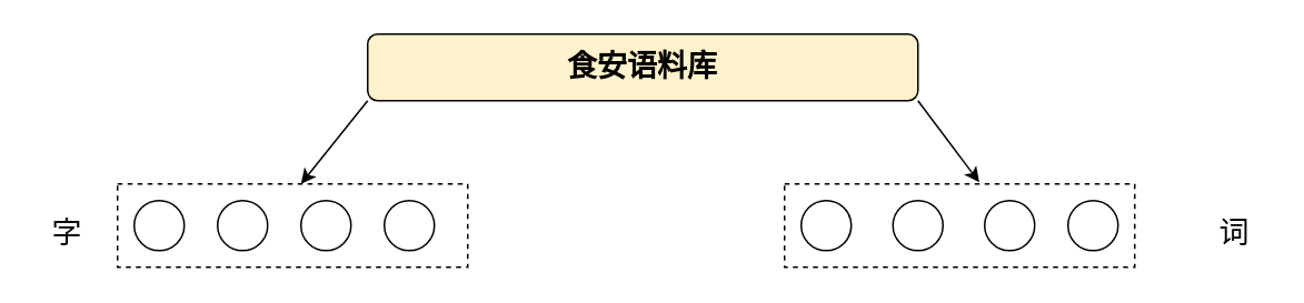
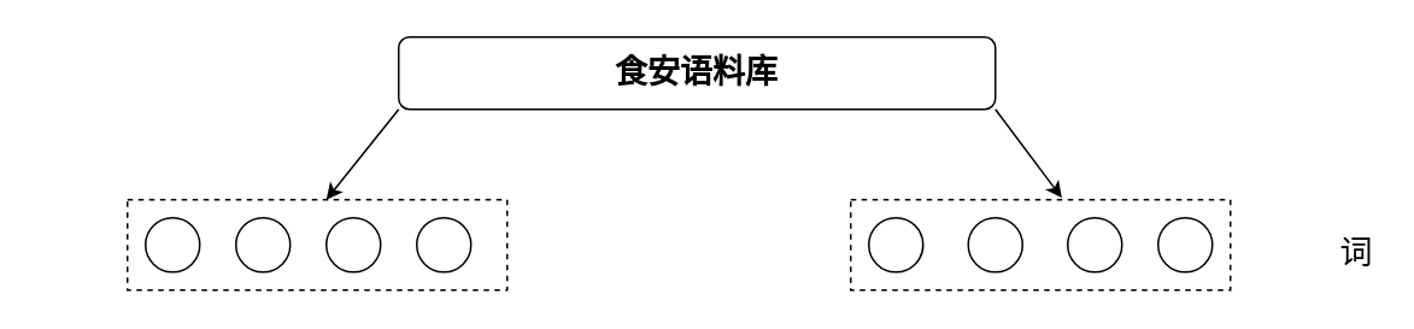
  <mxCell id="0" />
  <mxCell id="1" parent="0" />
- <mxCell id="2" value="&lt;b&gt;&lt;font style=&quot;font-size: 18px&quot;&gt;食安语料库&lt;/font&gt;&lt;/b&gt;" style="rounded=1;whiteSpace=wrap;html=1;fillColor=#fff2cc;" vertex="1" parent="1"><mxGeometry x="220" y="20" width="330" height="40" as="geometry" /></mxCell>
+ <mxCell id="2" value="&lt;b&gt;&lt;font style=&quot;font-size: 18px&quot;&gt;食安语料库&lt;/font&gt;&lt;/b&gt;" style="rounded=1;whiteSpace=wrap;html=1;" vertex="1" parent="1"><mxGeometry x="220" y="20" width="330" height="40" as="geometry" /></mxCell>
  <mxCell id="3" value="" style="ellipse;whiteSpace=wrap;html=1;aspect=fixed;" vertex="1" parent="1"><mxGeometry x="80" y="120" width="30" height="30" as="geometry" /></mxCell>
  <mxCell id="4" value="" style="ellipse;whiteSpace=wrap;html=1;aspect=fixed;" vertex="1" parent="1"><mxGeometry x="130" y="120" width="30" height="30" as="geometry" /></mxCell>
  <mxCell id="5" value="" style="ellipse;whiteSpace=wrap;html=1;aspect=fixed;" vertex="1" parent="1"><mxGeometry x="180" y="120" width="30" height="30" as="geometry" /></mxCell>
  <mxCell id="6" value="" style="ellipse;whiteSpace=wrap;html=1;aspect=fixed;" vertex="1" parent="1"><mxGeometry x="230" y="120" width="30" height="30" as="geometry" /></mxCell>
  <mxCell id="7" value="" style="rounded=0;whiteSpace=wrap;html=1;dashed=1;fillColor=none;gradientColor=none;" vertex="1" parent="1"><mxGeometry x="70" y="110" width="210" height="50" as="geometry" /></mxCell>
  <mxCell id="8" value="" style="endArrow=classic;html=1;" edge="1" parent="1"><mxGeometry width="50" height="50" relative="1" as="geometry"><mxPoint x="220" y="60" as="sourcePoint" /><mxPoint x="180" y="110" as="targetPoint" /></mxGeometry></mxCell>
- <mxCell id="9" value="&lt;font style=&quot;font-size: 18px&quot;&gt;字&lt;/font&gt;" style="text;html=1;strokeColor=none;fillColor=none;align=center;verticalAlign=middle;whiteSpace=wrap;rounded=0;dashed=1;" vertex="1" parent="1"><mxGeometry x="20" y="130" width="40" height="20" as="geometry" /></mxCell>
  <mxCell id="10" value="" style="ellipse;whiteSpace=wrap;html=1;aspect=fixed;" vertex="1" parent="1"><mxGeometry x="480" y="120" width="30" height="30" as="geometry" /></mxCell>
  <mxCell id="11" value="" style="ellipse;whiteSpace=wrap;html=1;aspect=fixed;" vertex="1" parent="1"><mxGeometry x="535" y="120" width="30" height="30" as="geometry" /></mxCell>
  <mxCell id="12" value="" style="ellipse;whiteSpace=wrap;html=1;aspect=fixed;" vertex="1" parent="1"><mxGeometry x="590" y="120" width="30" height="30" as="geometry" /></mxCell>
  <mxCell id="13" value="" style="ellipse;whiteSpace=wrap;html=1;aspect=fixed;" vertex="1" parent="1"><mxGeometry x="640" y="120" width="30" height="30" as="geometry" /></mxCell>
  <mxCell id="14" value="" style="rounded=0;whiteSpace=wrap;html=1;dashed=1;fillColor=none;gradientColor=none;" vertex="1" parent="1"><mxGeometry x="470" y="110" width="210" height="50" as="geometry" /></mxCell>
  <mxCell id="15" value="" style="endArrow=classic;html=1;entryX=0.556;entryY=-0.02;entryDx=0;entryDy=0;entryPerimeter=0;" edge="1" parent="1" target="14"><mxGeometry width="50" height="50" relative="1" as="geometry"><mxPoint x="550" y="60" as="sourcePoint" /><mxPoint x="575" y="110" as="targetPoint" /></mxGeometry></mxCell>
- <mxCell id="16" value="&lt;span style=&quot;font-size: 18px&quot;&gt;词&lt;/span&gt;" style="text;html=1;strokeColor=none;fillColor=none;align=center;verticalAlign=middle;whiteSpace=wrap;rounded=0;dashed=1;" vertex="1" parent="1"><mxGeometry x="720" y="130" width="40" height="20" as="geometry" /></mxCell>
+ <mxCell id="16" value="&lt;span style=&quot;font-size: 18px&quot;&gt;词&lt;/span&gt;" style="text;html=1;strokeColor=none;fillColor=none;align=center;verticalAlign=middle;whiteSpace=wrap;rounded=0;dashed=1;" vertex="1" parent="1"><mxGeometry x="730" y="130" width="40" height="20" as="geometry" /></mxCell>
